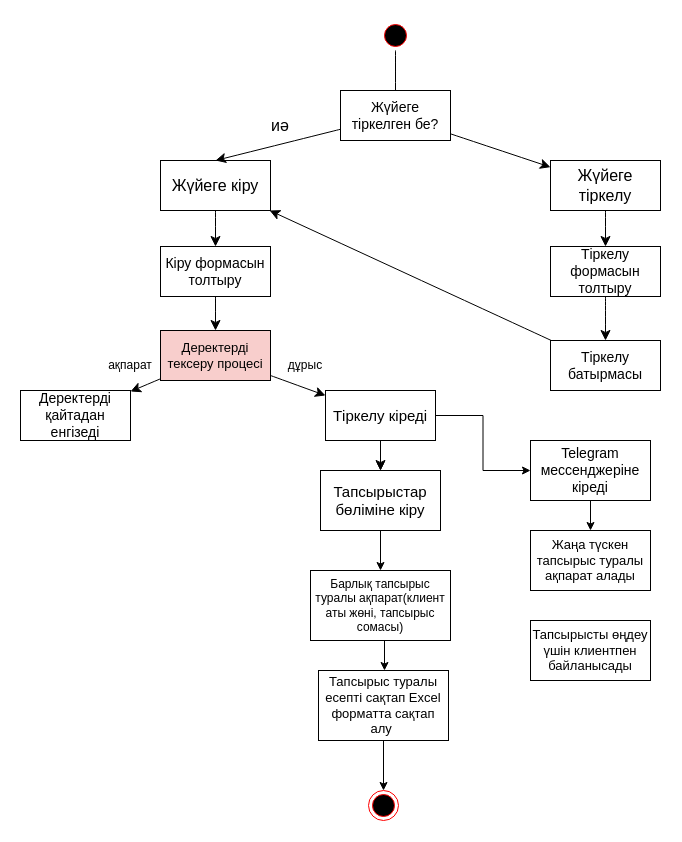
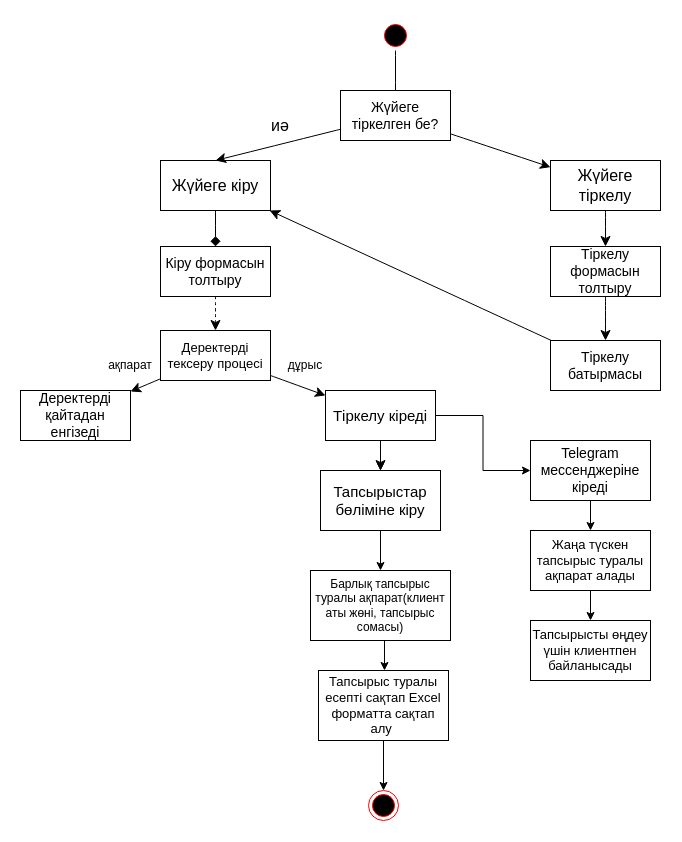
  <mxCell id="0" />
  <mxCell id="1" parent="0" />
  <mxCell id="2" style="edgeStyle=none;curved=1;rounded=0;orthogonalLoop=1;jettySize=auto;html=1;entryX=0.5;entryY=1;entryDx=0;entryDy=0;fontSize=12;startSize=8;endSize=8;" edge="1" parent="1" source="3" target="8"><mxGeometry relative="1" as="geometry" /></mxCell>
  <mxCell id="3" value="" style="ellipse;html=1;shape=startState;fillColor=#000000;strokeColor=#ff0000;" vertex="1" parent="1"><mxGeometry x="380" y="20" width="30" height="30" as="geometry" /></mxCell>
- <mxCell id="4" style="edgeStyle=none;curved=1;rounded=0;orthogonalLoop=1;jettySize=auto;html=1;fontSize=12;startSize=8;endSize=8;" edge="1" parent="1" source="5" target="16"><mxGeometry relative="1" as="geometry" /></mxCell>
+ <mxCell id="4" style="edgeStyle=none;curved=1;rounded=0;orthogonalLoop=1;jettySize=auto;html=1;fontSize=12;startSize=8;endSize=8;endArrow=diamond;" edge="1" parent="1" source="5" target="16"><mxGeometry relative="1" as="geometry" /></mxCell>
  <mxCell id="5" value="&lt;font style=&quot;font-size: 16px;&quot;&gt;Жү&lt;/font&gt;&lt;span style=&quot;font-size: 16px; background-color: initial;&quot;&gt;йеге кіру&lt;/span&gt;" style="html=1;whiteSpace=wrap;fillColor=none;" vertex="1" parent="1"><mxGeometry x="160" y="160" width="110" height="50" as="geometry" /></mxCell>
  <mxCell id="6" style="edgeStyle=none;curved=1;rounded=0;orthogonalLoop=1;jettySize=auto;html=1;entryX=0.5;entryY=0;entryDx=0;entryDy=0;fontSize=12;startSize=8;endSize=8;" edge="1" parent="1" source="8" target="5"><mxGeometry relative="1" as="geometry" /></mxCell>
  <mxCell id="7" style="edgeStyle=none;curved=1;rounded=0;orthogonalLoop=1;jettySize=auto;html=1;fontSize=12;startSize=8;endSize=8;" edge="1" parent="1" source="8" target="10"><mxGeometry relative="1" as="geometry" /></mxCell>
  <mxCell id="8" value="&lt;font style=&quot;font-size: 14px;&quot;&gt;Жүйеге тіркелген бе?&lt;/font&gt;" style="html=1;whiteSpace=wrap;" vertex="1" parent="1"><mxGeometry x="340" y="90" width="110" height="50" as="geometry" /></mxCell>
  <mxCell id="9" style="edgeStyle=none;curved=1;rounded=0;orthogonalLoop=1;jettySize=auto;html=1;fontSize=12;startSize=8;endSize=8;" edge="1" parent="1" source="10" target="12"><mxGeometry relative="1" as="geometry" /></mxCell>
  <mxCell id="10" value="&lt;font style=&quot;font-size: 16px;&quot;&gt;Жүйеге тіркелу&lt;/font&gt;" style="html=1;whiteSpace=wrap;" vertex="1" parent="1"><mxGeometry x="550" y="160" width="110" height="50" as="geometry" /></mxCell>
  <mxCell id="11" style="edgeStyle=none;curved=1;rounded=0;orthogonalLoop=1;jettySize=auto;html=1;fontSize=12;startSize=8;endSize=8;" edge="1" parent="1" source="12" target="14"><mxGeometry relative="1" as="geometry" /></mxCell>
  <mxCell id="12" value="&lt;font style=&quot;font-size: 14px;&quot;&gt;Тіркелу формасын толтыру&lt;/font&gt;" style="html=1;whiteSpace=wrap;" vertex="1" parent="1"><mxGeometry x="550" y="246" width="110" height="50" as="geometry" /></mxCell>
  <mxCell id="13" style="edgeStyle=none;curved=1;rounded=0;orthogonalLoop=1;jettySize=auto;html=1;fontSize=12;startSize=8;endSize=8;" edge="1" parent="1" source="14" target="5"><mxGeometry relative="1" as="geometry" /></mxCell>
  <mxCell id="14" value="&lt;font style=&quot;font-size: 14px;&quot;&gt;Тіркелу батырмасы&lt;/font&gt;" style="html=1;whiteSpace=wrap;" vertex="1" parent="1"><mxGeometry x="550" y="340" width="110" height="50" as="geometry" /></mxCell>
- <mxCell id="15" style="edgeStyle=none;curved=1;rounded=0;orthogonalLoop=1;jettySize=auto;html=1;fontSize=12;startSize=8;endSize=8;" edge="1" parent="1" source="16" target="19"><mxGeometry relative="1" as="geometry" /></mxCell>
+ <mxCell id="15" style="edgeStyle=none;curved=1;rounded=0;orthogonalLoop=1;jettySize=auto;html=1;fontSize=12;startSize=8;endSize=8;dashed=1;" edge="1" parent="1" source="16" target="19"><mxGeometry relative="1" as="geometry" /></mxCell>
  <mxCell id="16" value="&lt;font style=&quot;font-size: 14px;&quot;&gt;Кіру формасын толтыру&lt;/font&gt;" style="html=1;whiteSpace=wrap;" vertex="1" parent="1"><mxGeometry x="160" y="246" width="110" height="50" as="geometry" /></mxCell>
  <mxCell id="17" style="edgeStyle=none;curved=1;rounded=0;orthogonalLoop=1;jettySize=auto;html=1;fontSize=12;startSize=8;endSize=8;" edge="1" parent="1" source="19"><mxGeometry relative="1" as="geometry"><mxPoint x="130" y="391" as="targetPoint" /></mxGeometry></mxCell>
  <mxCell id="18" style="edgeStyle=none;curved=1;rounded=0;orthogonalLoop=1;jettySize=auto;html=1;fontSize=12;startSize=8;endSize=8;" edge="1" parent="1" source="19"><mxGeometry relative="1" as="geometry"><mxPoint x="325" y="395" as="targetPoint" /></mxGeometry></mxCell>
- <mxCell id="19" value="&lt;font style=&quot;font-size: 13px;&quot;&gt;Деректерді тексеру процесі&lt;/font&gt;" style="html=1;whiteSpace=wrap;fillColor=#f8cecc;" vertex="1" parent="1"><mxGeometry x="160" y="330" width="110" height="50" as="geometry" /></mxCell>
+ <mxCell id="19" value="&lt;font style=&quot;font-size: 13px;&quot;&gt;Деректерді тексеру процесі&lt;/font&gt;" style="html=1;whiteSpace=wrap;" vertex="1" parent="1"><mxGeometry x="160" y="330" width="110" height="50" as="geometry" /></mxCell>
  <mxCell id="20" value="иә" style="text;strokeColor=none;align=center;fillColor=none;html=1;verticalAlign=middle;whiteSpace=wrap;rounded=0;fontSize=16;" vertex="1" parent="1"><mxGeometry x="250" y="110" width="60" height="30" as="geometry" /></mxCell>
  <mxCell id="21" value="&lt;font style=&quot;font-size: 14px;&quot;&gt;Деректерді қайтадан енгізеді&lt;/font&gt;" style="html=1;whiteSpace=wrap;" vertex="1" parent="1"><mxGeometry x="20" y="390" width="110" height="50" as="geometry" /></mxCell>
  <mxCell id="22" style="edgeStyle=none;curved=1;rounded=0;orthogonalLoop=1;jettySize=auto;html=1;exitX=0;exitY=0.5;exitDx=0;exitDy=0;fontSize=12;startSize=8;endSize=8;" edge="1" parent="1"><mxGeometry relative="1" as="geometry"><mxPoint x="325" y="495" as="sourcePoint" /><mxPoint x="325" y="495" as="targetPoint" /></mxGeometry></mxCell>
  <mxCell id="23" style="edgeStyle=none;curved=1;rounded=0;orthogonalLoop=1;jettySize=auto;html=1;fontSize=12;startSize=8;endSize=8;" edge="1" parent="1" source="26"><mxGeometry relative="1" as="geometry"><mxPoint x="380" y="470" as="targetPoint" /></mxGeometry></mxCell>
  <mxCell id="24" style="edgeStyle=orthogonalEdgeStyle;rounded=0;orthogonalLoop=1;jettySize=auto;html=1;" edge="1" parent="1" source="26" target="28"><mxGeometry relative="1" as="geometry" /></mxCell>
  <mxCell id="25" style="edgeStyle=orthogonalEdgeStyle;rounded=0;orthogonalLoop=1;jettySize=auto;html=1;" edge="1" parent="1" source="26" target="34"><mxGeometry relative="1" as="geometry" /></mxCell>
  <mxCell id="26" value="&lt;font style=&quot;font-size: 15px;&quot;&gt;Тіркелу кіреді&lt;/font&gt;" style="html=1;whiteSpace=wrap;" vertex="1" parent="1"><mxGeometry x="325" y="390" width="110" height="50" as="geometry" /></mxCell>
  <mxCell id="27" style="edgeStyle=orthogonalEdgeStyle;rounded=0;orthogonalLoop=1;jettySize=auto;html=1;" edge="1" parent="1" source="28" target="30"><mxGeometry relative="1" as="geometry" /></mxCell>
  <mxCell id="28" value="&lt;font style=&quot;font-size: 15px;&quot;&gt;Тапсырыстар бөліміне кіру&lt;/font&gt;" style="rounded=0;whiteSpace=wrap;html=1;" vertex="1" parent="1"><mxGeometry x="320" y="470" width="120" height="60" as="geometry" /></mxCell>
  <mxCell id="29" style="edgeStyle=orthogonalEdgeStyle;rounded=0;orthogonalLoop=1;jettySize=auto;html=1;" edge="1" parent="1"><mxGeometry relative="1" as="geometry"><mxPoint x="379" y="640" as="sourcePoint" /><mxPoint x="384" y="670" as="targetPoint" /></mxGeometry></mxCell>
  <mxCell id="30" value="Барлық тапсырыс туралы ақпарат(клиент аты жөні, тапсырыс сомасы)" style="rounded=0;whiteSpace=wrap;html=1;" vertex="1" parent="1"><mxGeometry x="310" y="570" width="140" height="70" as="geometry" /></mxCell>
  <mxCell id="31" style="edgeStyle=orthogonalEdgeStyle;rounded=0;orthogonalLoop=1;jettySize=auto;html=1;" edge="1" parent="1" source="32" target="40"><mxGeometry relative="1" as="geometry" /></mxCell>
  <mxCell id="32" value="&lt;font style=&quot;font-size: 13px;&quot;&gt;Тапсырыс туралы есепті сақтап Excel форматта сақтап алу&amp;nbsp;&lt;/font&gt;" style="rounded=0;whiteSpace=wrap;html=1;" vertex="1" parent="1"><mxGeometry x="318" y="670" width="130" height="70" as="geometry" /></mxCell>
  <mxCell id="33" style="edgeStyle=orthogonalEdgeStyle;rounded=0;orthogonalLoop=1;jettySize=auto;html=1;" edge="1" parent="1" source="34" target="36"><mxGeometry relative="1" as="geometry" /></mxCell>
  <mxCell id="34" value="&lt;font style=&quot;font-size: 14px;&quot;&gt;Telegram мессенджеріне кіреді&lt;/font&gt;" style="rounded=0;whiteSpace=wrap;html=1;" vertex="1" parent="1"><mxGeometry x="530" y="440" width="120" height="60" as="geometry" /></mxCell>
+ <mxCell id="35" style="edgeStyle=orthogonalEdgeStyle;rounded=0;orthogonalLoop=1;jettySize=auto;html=1;" edge="1" parent="1" source="36" target="37"><mxGeometry relative="1" as="geometry" /></mxCell>
  <mxCell id="36" value="&lt;font style=&quot;font-size: 13px;&quot;&gt;Жаңа түскен тапсырыс туралы ақпарат алады&lt;/font&gt;" style="rounded=0;whiteSpace=wrap;html=1;" vertex="1" parent="1"><mxGeometry x="530" y="530" width="120" height="60" as="geometry" /></mxCell>
  <mxCell id="37" value="&lt;font style=&quot;font-size: 13px;&quot;&gt;Тапсырысты өңдеу үшін клиентпен байланысады&lt;/font&gt;" style="rounded=0;whiteSpace=wrap;html=1;" vertex="1" parent="1"><mxGeometry x="530" y="620" width="120" height="60" as="geometry" /></mxCell>
  <mxCell id="38" value="дұрыс" style="text;html=1;align=center;verticalAlign=middle;whiteSpace=wrap;rounded=0;" vertex="1" parent="1"><mxGeometry x="275" y="350" width="60" height="30" as="geometry" /></mxCell>
  <mxCell id="39" value="ақпарат" style="text;html=1;align=center;verticalAlign=middle;whiteSpace=wrap;rounded=0;" vertex="1" parent="1"><mxGeometry x="100" y="350" width="60" height="30" as="geometry" /></mxCell>
  <mxCell id="40" value="" style="ellipse;html=1;shape=endState;fillColor=#000000;strokeColor=#ff0000;" vertex="1" parent="1"><mxGeometry x="368" y="790" width="30" height="30" as="geometry" /></mxCell>
